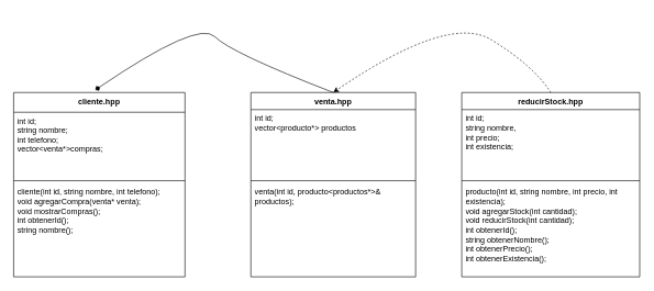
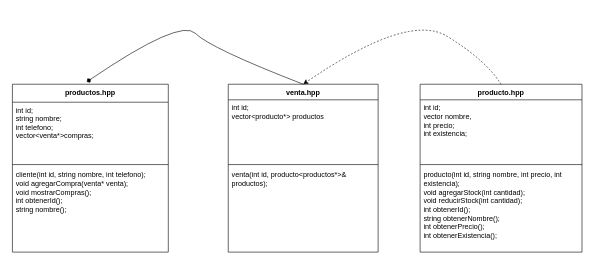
  <mxCell id="0" />
  <mxCell id="1" parent="0" />
- <mxCell id="2" value="cliente.hpp" style="swimlane;fontStyle=1;align=center;verticalAlign=top;childLayout=stackLayout;horizontal=1;startSize=30;horizontalStack=0;resizeParent=1;resizeParentMax=0;resizeLast=0;collapsible=1;marginBottom=0;whiteSpace=wrap;html=1;" vertex="1" parent="1"><mxGeometry x="20" y="140" width="260" height="280" as="geometry"><mxRectangle x="230" y="600" width="100" height="30" as="alternateBounds" /></mxGeometry></mxCell>
+ <mxCell id="2" value="productos.hpp" style="swimlane;fontStyle=1;align=center;verticalAlign=top;childLayout=stackLayout;horizontal=1;startSize=30;horizontalStack=0;resizeParent=1;resizeParentMax=0;resizeLast=0;collapsible=1;marginBottom=0;whiteSpace=wrap;html=1;" vertex="1" parent="1"><mxGeometry x="20" y="140" width="260" height="280" as="geometry"><mxRectangle x="230" y="600" width="100" height="30" as="alternateBounds" /></mxGeometry></mxCell>
  <mxCell id="3" value="int id;&lt;div&gt;string nombre;&lt;/div&gt;&lt;div&gt;int telefono;&lt;/div&gt;&lt;div&gt;vector&amp;lt;venta*&amp;gt;compras;&lt;/div&gt;" style="text;strokeColor=none;fillColor=none;align=left;verticalAlign=top;spacingLeft=4;spacingRight=4;overflow=hidden;rotatable=0;points=[[0,0.5],[1,0.5]];portConstraint=eastwest;whiteSpace=wrap;html=1;" vertex="1" parent="2"><mxGeometry y="30" width="260" height="100" as="geometry" /></mxCell>
  <mxCell id="4" value="" style="line;strokeWidth=1;fillColor=none;align=left;verticalAlign=middle;spacingTop=-1;spacingLeft=3;spacingRight=3;rotatable=0;labelPosition=right;points=[];portConstraint=eastwest;strokeColor=inherit;" vertex="1" parent="2"><mxGeometry y="130" width="260" height="8" as="geometry" /></mxCell>
  <mxCell id="5" value="cliente(int id, string nombre, int telefono);&lt;div&gt;void agregarCompra(venta* venta);&lt;br&gt;void mostrarCompras();&lt;br&gt;int obtenerId();&lt;/div&gt;&lt;div&gt;string nombre();&lt;/div&gt;" style="text;strokeColor=none;fillColor=none;align=left;verticalAlign=top;spacingLeft=4;spacingRight=4;overflow=hidden;rotatable=0;points=[[0,0.5],[1,0.5]];portConstraint=eastwest;whiteSpace=wrap;html=1;" vertex="1" parent="2"><mxGeometry y="138" width="260" height="142" as="geometry" /></mxCell>
  <mxCell id="6" value="venta.hpp" style="swimlane;fontStyle=1;align=center;verticalAlign=top;childLayout=stackLayout;horizontal=1;startSize=26;horizontalStack=0;resizeParent=1;resizeParentMax=0;resizeLast=0;collapsible=1;marginBottom=0;whiteSpace=wrap;html=1;" vertex="1" parent="1"><mxGeometry x="380" y="140" width="250" height="280" as="geometry" /></mxCell>
  <mxCell id="7" value="int id;&lt;div&gt;vector&amp;lt;producto*&amp;gt; productos&lt;/div&gt;" style="text;strokeColor=none;fillColor=none;align=left;verticalAlign=top;spacingLeft=4;spacingRight=4;overflow=hidden;rotatable=0;points=[[0,0.5],[1,0.5]];portConstraint=eastwest;whiteSpace=wrap;html=1;" vertex="1" parent="6"><mxGeometry y="26" width="250" height="104" as="geometry" /></mxCell>
  <mxCell id="8" value="" style="line;strokeWidth=1;fillColor=none;align=left;verticalAlign=middle;spacingTop=-1;spacingLeft=3;spacingRight=3;rotatable=0;labelPosition=right;points=[];portConstraint=eastwest;strokeColor=inherit;" vertex="1" parent="6"><mxGeometry y="130" width="250" height="8" as="geometry" /></mxCell>
  <mxCell id="9" value="venta(int id, producto&amp;lt;productos*&amp;gt;&amp;amp; productos);" style="text;strokeColor=none;fillColor=none;align=left;verticalAlign=top;spacingLeft=4;spacingRight=4;overflow=hidden;rotatable=0;points=[[0,0.5],[1,0.5]];portConstraint=eastwest;whiteSpace=wrap;html=1;" vertex="1" parent="6"><mxGeometry y="138" width="250" height="142" as="geometry" /></mxCell>
- <mxCell id="10" value="reducirStock.hpp" style="swimlane;fontStyle=1;align=center;verticalAlign=top;childLayout=stackLayout;horizontal=1;startSize=26;horizontalStack=0;resizeParent=1;resizeParentMax=0;resizeLast=0;collapsible=1;marginBottom=0;whiteSpace=wrap;html=1;" vertex="1" parent="1"><mxGeometry x="700" y="140" width="270" height="280" as="geometry" /></mxCell>
- <mxCell id="11" value="int id;&lt;div&gt;string nombre,&lt;/div&gt;&lt;div&gt;int precio;&lt;/div&gt;&lt;div&gt;int existencia;&lt;/div&gt;" style="text;strokeColor=none;fillColor=none;align=left;verticalAlign=top;spacingLeft=4;spacingRight=4;overflow=hidden;rotatable=0;points=[[0,0.5],[1,0.5]];portConstraint=eastwest;whiteSpace=wrap;html=1;" vertex="1" parent="10"><mxGeometry y="26" width="270" height="104" as="geometry" /></mxCell>
+ <mxCell id="10" value="producto.hpp" style="swimlane;fontStyle=1;align=center;verticalAlign=top;childLayout=stackLayout;horizontal=1;startSize=26;horizontalStack=0;resizeParent=1;resizeParentMax=0;resizeLast=0;collapsible=1;marginBottom=0;whiteSpace=wrap;html=1;" vertex="1" parent="1"><mxGeometry x="700" y="140" width="270" height="280" as="geometry" /></mxCell>
+ <mxCell id="11" value="int id;&lt;div&gt;vector nombre,&lt;/div&gt;&lt;div&gt;int precio;&lt;/div&gt;&lt;div&gt;int existencia;&lt;/div&gt;" style="text;strokeColor=none;fillColor=none;align=left;verticalAlign=top;spacingLeft=4;spacingRight=4;overflow=hidden;rotatable=0;points=[[0,0.5],[1,0.5]];portConstraint=eastwest;whiteSpace=wrap;html=1;" vertex="1" parent="10"><mxGeometry y="26" width="270" height="104" as="geometry" /></mxCell>
  <mxCell id="12" value="" style="line;strokeWidth=1;fillColor=none;align=left;verticalAlign=middle;spacingTop=-1;spacingLeft=3;spacingRight=3;rotatable=0;labelPosition=right;points=[];portConstraint=eastwest;strokeColor=inherit;" vertex="1" parent="10"><mxGeometry y="130" width="270" height="8" as="geometry" /></mxCell>
  <mxCell id="13" value="producto(int id, string nombre, int precio, int existencia);&lt;br&gt;&lt;div&gt;void agregarStock(int cantidad);&lt;/div&gt;&lt;div&gt;void reducirStock(int cantidad);&lt;/div&gt;&lt;div&gt;int obtenerId();&lt;/div&gt;&lt;div&gt;string obtenerNombre();&lt;/div&gt;&lt;div&gt;int obtenerPrecio();&lt;/div&gt;&lt;div&gt;int obtenerExistencia();&lt;/div&gt;&lt;div&gt;&lt;br&gt;&lt;/div&gt;" style="text;strokeColor=none;fillColor=none;align=left;verticalAlign=top;spacingLeft=4;spacingRight=4;overflow=hidden;rotatable=0;points=[[0,0.5],[1,0.5]];portConstraint=eastwest;whiteSpace=wrap;html=1;" vertex="1" parent="10"><mxGeometry y="138" width="270" height="142" as="geometry" /></mxCell>
  <mxCell id="14" value="" style="curved=1;endArrow=classic;html=1;rounded=0;entryX=0.5;entryY=0;entryDx=0;entryDy=0;exitX=0.5;exitY=0;exitDx=0;exitDy=0;dashed=1;" edge="1" parent="1" source="10" target="6"><mxGeometry width="50" height="50" relative="1" as="geometry"><mxPoint x="680" y="70" as="sourcePoint" /><mxPoint x="730" y="20" as="targetPoint" /><Array as="points"><mxPoint x="810" y="100" /><mxPoint x="680" y="20" /></Array></mxGeometry></mxCell>
  <mxCell id="15" value="" style="curved=1;endArrow=diamond;html=1;rounded=0;entryX=0.477;entryY=-0.014;entryDx=0;entryDy=0;entryPerimeter=0;exitX=0.5;exitY=0;exitDx=0;exitDy=0;" edge="1" parent="1" source="6" target="2"><mxGeometry width="50" height="50" relative="1" as="geometry"><mxPoint x="300" y="80" as="sourcePoint" /><mxPoint x="350" y="30" as="targetPoint" /><Array as="points"><mxPoint x="350" y="80" /><mxPoint x="300" y="30" /></Array></mxGeometry></mxCell>
